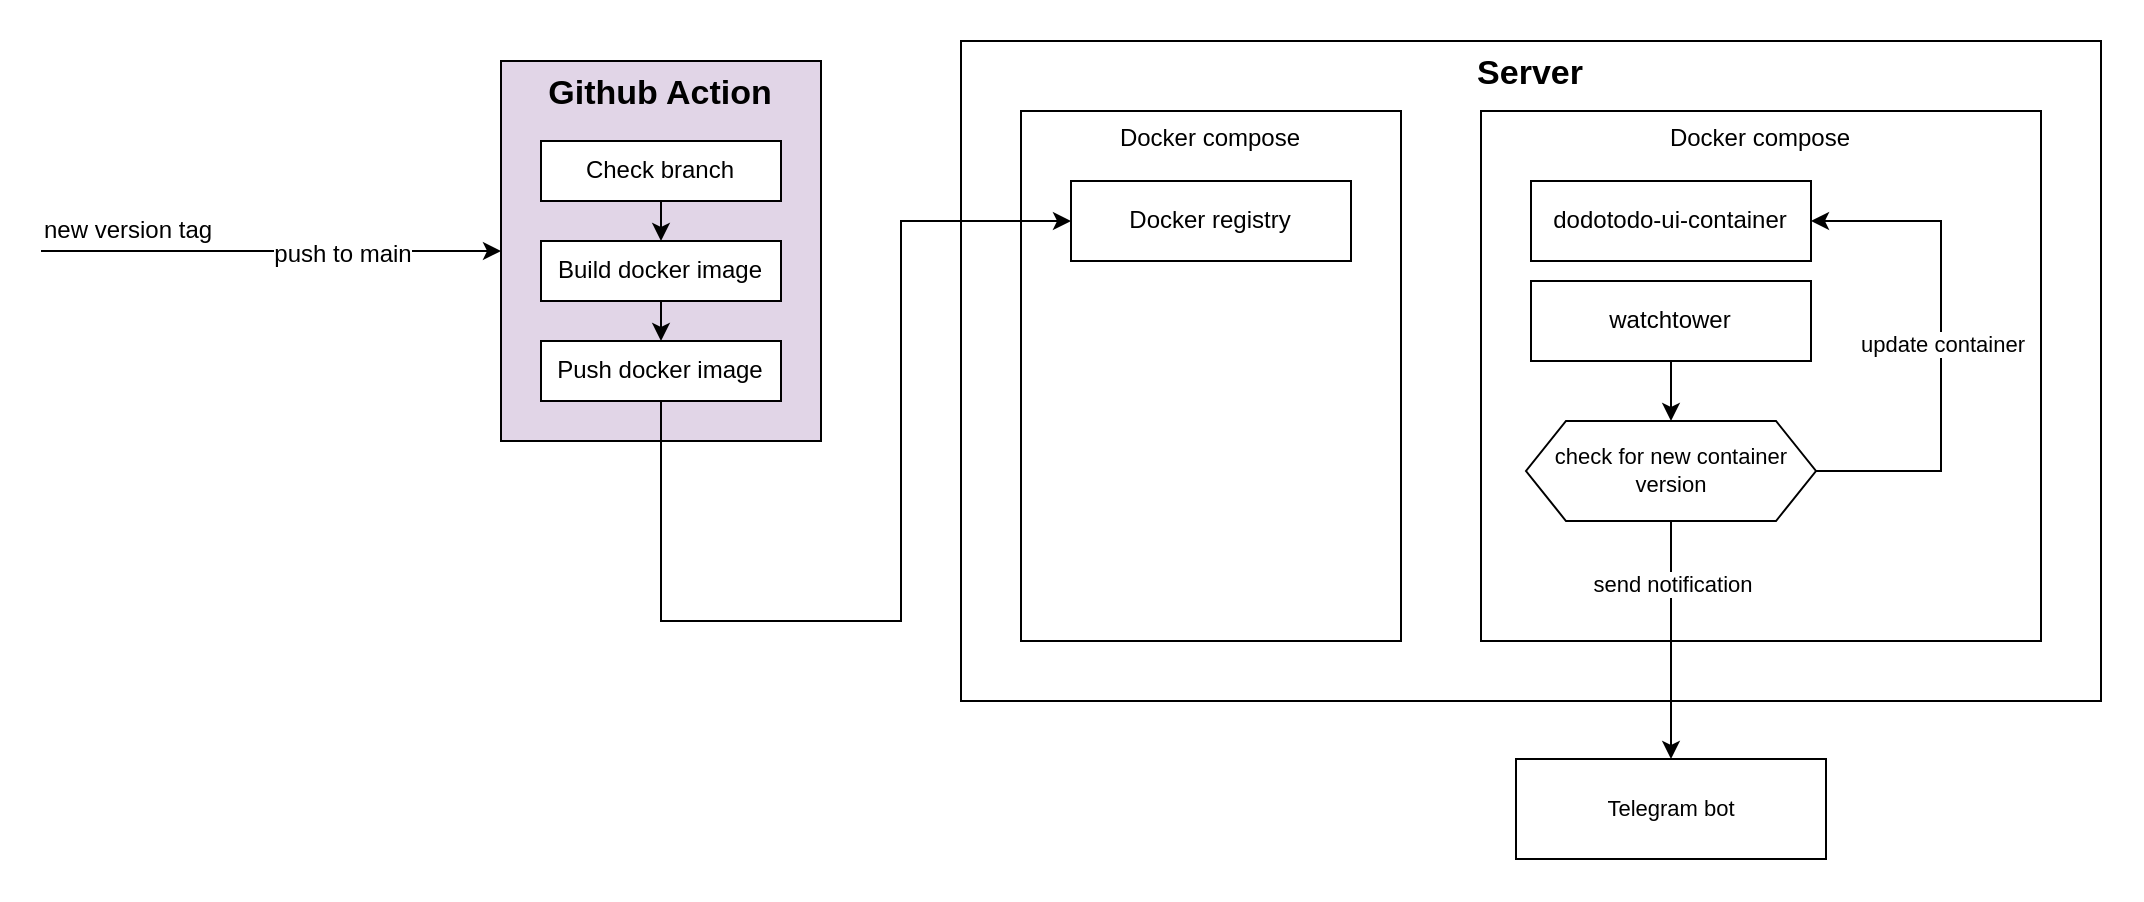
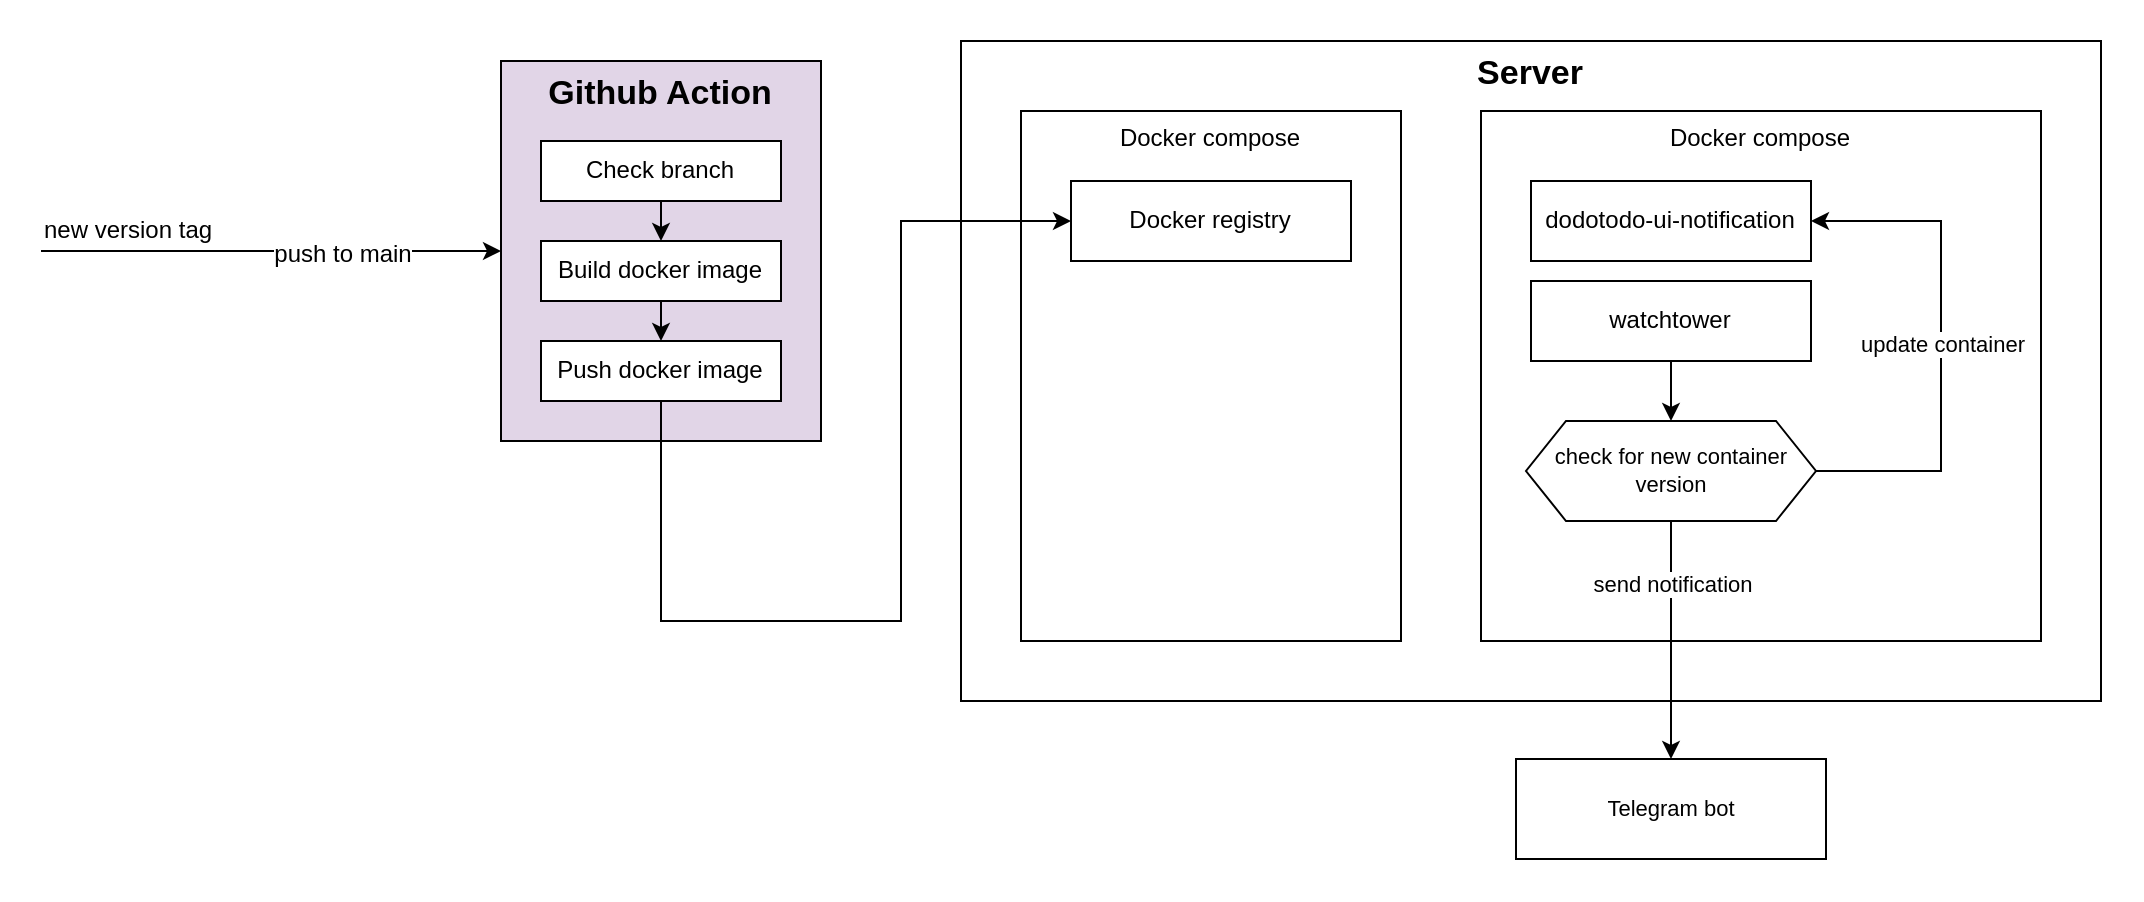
  <mxCell id="0" />
  <mxCell id="1" parent="0" />
  <mxCell id="2" value="&lt;font style=&quot;font-size: 17px;&quot;&gt;&lt;b&gt;Github Action&lt;/b&gt;&lt;/font&gt;" style="rounded=0;whiteSpace=wrap;html=1;align=center;verticalAlign=top;fillColor=#e1d5e7;" parent="1" vertex="1"><mxGeometry x="250" y="30" width="160" height="190" as="geometry" /></mxCell>
  <mxCell id="3" value="Check branch" style="rounded=0;whiteSpace=wrap;html=1;" parent="1" vertex="1"><mxGeometry x="270" y="70" width="120" height="30" as="geometry" /></mxCell>
  <mxCell id="4" value="Build docker image" style="rounded=0;whiteSpace=wrap;html=1;" parent="1" vertex="1"><mxGeometry x="270" y="120" width="120" height="30" as="geometry" /></mxCell>
  <mxCell id="5" value="Push docker image" style="rounded=0;whiteSpace=wrap;html=1;" parent="1" vertex="1"><mxGeometry x="270" y="170" width="120" height="30" as="geometry" /></mxCell>
  <mxCell id="6" value="" style="endArrow=classic;html=1;rounded=0;exitX=0.5;exitY=1;exitDx=0;exitDy=0;" parent="1" source="3" target="4" edge="1"><mxGeometry width="50" height="50" relative="1" as="geometry"><mxPoint x="410" y="210" as="sourcePoint" /><mxPoint x="460" y="160" as="targetPoint" /></mxGeometry></mxCell>
  <mxCell id="7" value="" style="endArrow=classic;html=1;rounded=0;exitX=0.5;exitY=1;exitDx=0;exitDy=0;" parent="1" source="4" target="5" edge="1"><mxGeometry width="50" height="50" relative="1" as="geometry"><mxPoint x="410" y="210" as="sourcePoint" /><mxPoint x="460" y="160" as="targetPoint" /></mxGeometry></mxCell>
  <mxCell id="8" value="&lt;font style=&quot;font-size: 17px;&quot;&gt;&lt;b&gt;Server&lt;/b&gt;&lt;/font&gt;" style="rounded=0;whiteSpace=wrap;html=1;align=center;verticalAlign=top;" parent="1" vertex="1"><mxGeometry x="480" y="20" width="570" height="330" as="geometry" /></mxCell>
  <mxCell id="9" value="Docker compose" style="rounded=0;whiteSpace=wrap;html=1;verticalAlign=top;" parent="1" vertex="1"><mxGeometry x="510" y="55" width="190" height="265" as="geometry" /></mxCell>
  <mxCell id="10" value="Docker registry" style="rounded=0;whiteSpace=wrap;html=1;" parent="1" vertex="1"><mxGeometry x="535" y="90" width="140" height="40" as="geometry" /></mxCell>
  <mxCell id="11" value="Docker compose" style="rounded=0;whiteSpace=wrap;html=1;verticalAlign=top;" parent="1" vertex="1"><mxGeometry x="740" y="55" width="280" height="265" as="geometry" /></mxCell>
- <mxCell id="12" value="dodotodo-ui-container" style="rounded=0;whiteSpace=wrap;html=1;" parent="1" vertex="1"><mxGeometry x="765" y="90" width="140" height="40" as="geometry" /></mxCell>
+ <mxCell id="12" value="dodotodo-ui-notification" style="rounded=0;whiteSpace=wrap;html=1;" parent="1" vertex="1"><mxGeometry x="765" y="90" width="140" height="40" as="geometry" /></mxCell>
  <mxCell id="13" value="watchtower" style="rounded=0;whiteSpace=wrap;html=1;" parent="1" vertex="1"><mxGeometry x="765" y="140" width="140" height="40" as="geometry" /></mxCell>
  <mxCell id="14" value="check for new container version" style="shape=hexagon;perimeter=hexagonPerimeter2;whiteSpace=wrap;html=1;fixedSize=1;fontSize=11;" parent="1" vertex="1"><mxGeometry x="762.5" y="210" width="145" height="50" as="geometry" /></mxCell>
  <mxCell id="15" value="" style="endArrow=classic;html=1;rounded=0;fontSize=11;exitX=0.5;exitY=1;exitDx=0;exitDy=0;entryX=0.5;entryY=0;entryDx=0;entryDy=0;" parent="1" source="13" target="14" edge="1"><mxGeometry width="50" height="50" relative="1" as="geometry"><mxPoint x="730" y="360" as="sourcePoint" /><mxPoint x="780" y="310" as="targetPoint" /></mxGeometry></mxCell>
  <mxCell id="16" value="" style="endArrow=classic;html=1;rounded=0;fontSize=11;exitX=1;exitY=0.5;exitDx=0;exitDy=0;entryX=1;entryY=0.5;entryDx=0;entryDy=0;" parent="1" source="14" target="12" edge="1"><mxGeometry relative="1" as="geometry"><mxPoint x="710" y="330" as="sourcePoint" /><mxPoint x="810" y="330" as="targetPoint" /><Array as="points"><mxPoint x="970" y="235" /><mxPoint x="970" y="110" /></Array></mxGeometry></mxCell>
  <mxCell id="17" value="update container" style="edgeLabel;resizable=0;html=1;align=center;verticalAlign=middle;fontSize=11;" parent="16" connectable="0" vertex="1"><mxGeometry relative="1" as="geometry" /></mxCell>
  <mxCell id="18" value="Telegram bot" style="rounded=0;whiteSpace=wrap;html=1;fontSize=11;" parent="1" vertex="1"><mxGeometry x="757.5" y="379" width="155" height="50" as="geometry" /></mxCell>
  <mxCell id="19" value="" style="endArrow=classic;html=1;rounded=0;fontSize=11;exitX=0.5;exitY=1;exitDx=0;exitDy=0;entryX=0.5;entryY=0;entryDx=0;entryDy=0;" parent="1" source="14" target="18" edge="1"><mxGeometry relative="1" as="geometry"><mxPoint x="710" y="390" as="sourcePoint" /><mxPoint x="810" y="390" as="targetPoint" /></mxGeometry></mxCell>
  <mxCell id="20" value="send notification" style="edgeLabel;resizable=0;html=1;align=center;verticalAlign=middle;fontSize=11;" parent="19" connectable="0" vertex="1"><mxGeometry relative="1" as="geometry"><mxPoint y="-29" as="offset" /></mxGeometry></mxCell>
  <mxCell id="21" value="" style="endArrow=classic;html=1;rounded=0;fontSize=11;exitX=0.5;exitY=1;exitDx=0;exitDy=0;entryX=0;entryY=0.5;entryDx=0;entryDy=0;" parent="1" source="5" target="10" edge="1"><mxGeometry width="50" height="50" relative="1" as="geometry"><mxPoint x="320" y="320" as="sourcePoint" /><mxPoint x="330" y="270" as="targetPoint" /><Array as="points"><mxPoint x="330" y="310" /><mxPoint x="450" y="310" /><mxPoint x="450" y="110" /></Array></mxGeometry></mxCell>
  <mxCell id="22" value="" style="endArrow=classic;html=1;rounded=0;fontSize=17;entryX=0;entryY=0.5;entryDx=0;entryDy=0;" parent="1" target="2" edge="1"><mxGeometry relative="1" as="geometry"><mxPoint x="20" y="125" as="sourcePoint" /><mxPoint x="250" y="120" as="targetPoint" /></mxGeometry></mxCell>
  <mxCell id="23" value="&lt;font style=&quot;font-size: 12px;&quot;&gt;push to main&lt;/font&gt;" style="edgeLabel;resizable=0;html=1;align=center;verticalAlign=middle;fontSize=17;" parent="22" connectable="0" vertex="1"><mxGeometry relative="1" as="geometry"><mxPoint x="35" as="offset" /></mxGeometry></mxCell>
  <mxCell id="24" value="&lt;font style=&quot;font-size: 12px;&quot;&gt;new version tag&lt;/font&gt;" style="edgeLabel;resizable=0;html=1;align=left;verticalAlign=bottom;fontSize=17;" parent="22" connectable="0" vertex="1"><mxGeometry x="-1" relative="1" as="geometry" /></mxCell>
